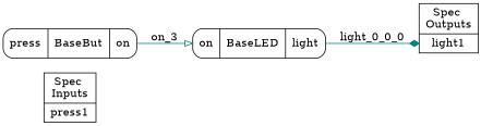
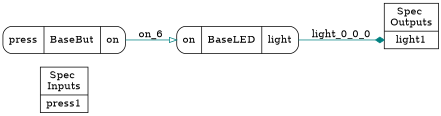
  digraph {
    compound=true
    labeljust=center
    labelloc=b
    rankdir=LR
    splines=polyline
    node [shape=record]
    edge [color=teal]
    n1 [label="Spec \nInputs|<press1> press1" rank=source]
    n2 [label="{{<press> press}|BaseBut|{<on> on}}" shape=Mrecord]
    n3 [label="{{<on> on}|BaseLED|{<light> light}}" shape=Mrecord]
    n4 [label="Spec \nOutputs|<light1> light1" rank=sink]
-   n2 -> n3 [headport=on label=on_3 tailport=on arrowhead=onormal]
+   n2 -> n3 [headport=on label=on_6 tailport=on arrowhead=onormal]
    n3 -> n4 [headport=light1 label=light_0_0_0 tailport=light arrowhead=diamond]
  }
